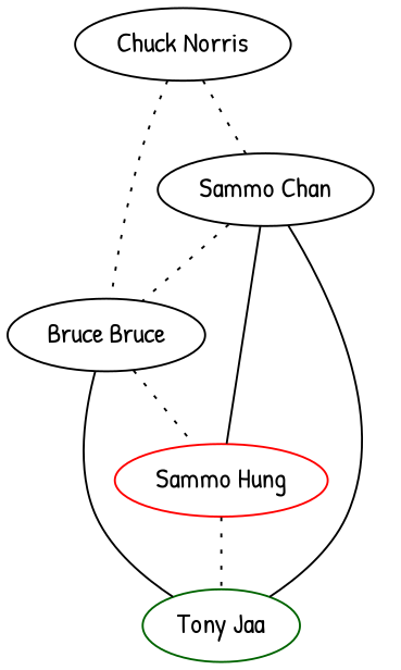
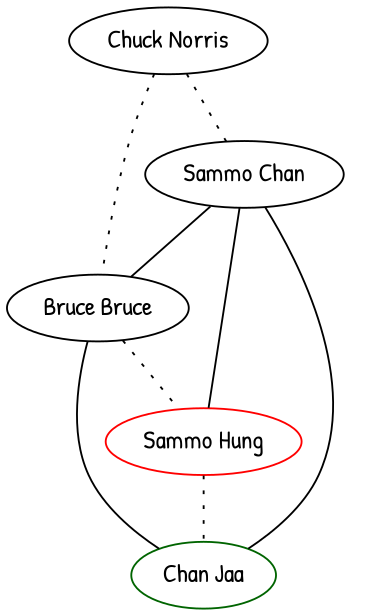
  graph {
    fontname="Patrick Hand"
    node [color=black fontname="Patrick Hand"]
    edge [fontname="Patrick Hand" style=solid]
    n1 [label="Sammo Chan"]
    "Chuck Norris"
    n3 [label="Bruce Bruce"]
-   "Tony Jaa" [color=darkgreen]
+   "Tony Jaa" [color=darkgreen label="Chan Jaa"]
    "Sammo Hung" [color=red]
-   n1 -- n3 [style=dotted]
+   n1 -- n3
    n1 -- "Tony Jaa"
    n1 -- "Sammo Hung"
    "Chuck Norris" -- n1 [style=dotted]
    "Chuck Norris" -- n3 [style=dotted]
    n3 -- "Tony Jaa"
    n3 -- "Sammo Hung" [style=dotted]
    "Sammo Hung" -- "Tony Jaa" [style=dotted]
  }
